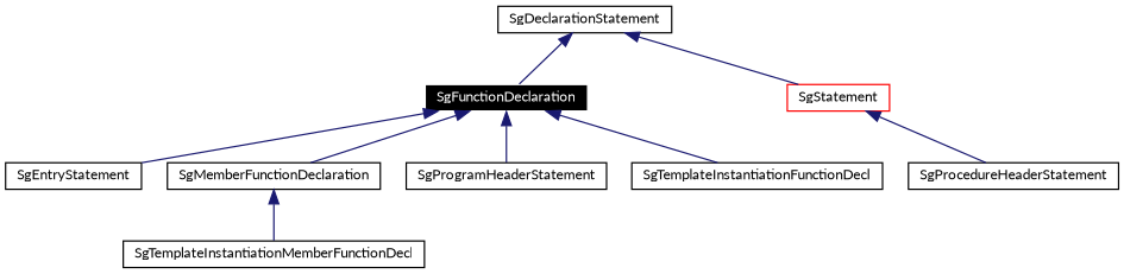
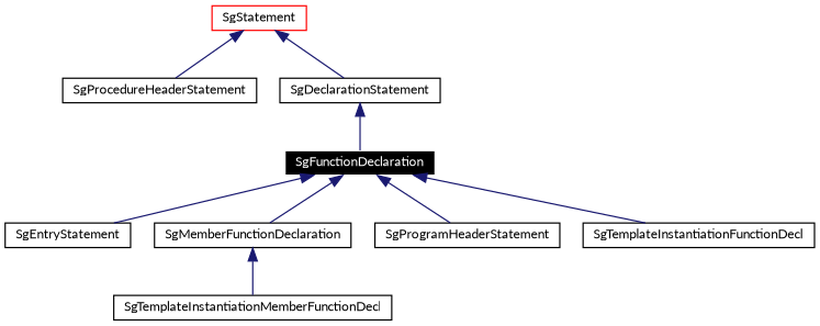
  digraph {
    fontname=Lato
    node [color=black fontname=Lato fontsize=10 shape=record]
    edge [color=midnightblue dir=back fontname=Lato fontsize=10 labelfontname=Helvetica labelfontsize=10 style=solid]
    n1 [color=white fillcolor=black fontcolor=white height=0.2 label=SgFunctionDeclaration style=filled width=0.4]
    n2 [height=0.2 label=SgEntryStatement width=0.4]
    n3 [height=0.2 label=SgMemberFunctionDeclaration width=0.4]
    n4 [height=0.2 label=SgProgramHeaderStatement width=0.4]
    n5 [height=0.2 label=SgTemplateInstantiationFunctionDecl width=0.4]
    n6 [height=0.2 label=SgTemplateInstantiationMemberFunctionDecl width=0.4]
    n7 [height=0.2 label=SgProcedureHeaderStatement width=0.4]
    n8 [height=0.2 label=SgDeclarationStatement width=0.4]
    n9 [color=red height=0.2 label=SgStatement width=0.4]
    n1 -> n2
    n1 -> n3
    n1 -> n4
    n1 -> n5
    n3 -> n6
    n8 -> n1
    n9 -> n7
-   n8 -> n9
+   n9 -> n8
  }
